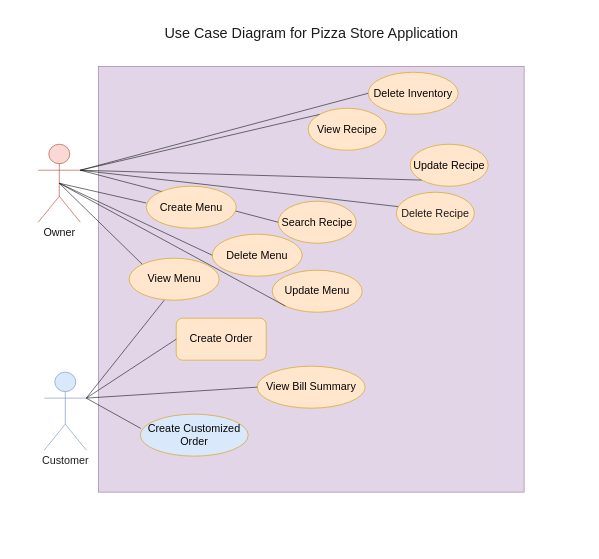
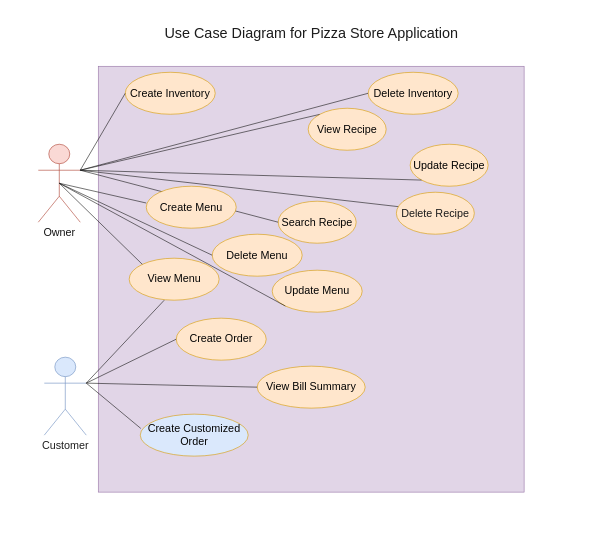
  <mxCell id="0" />
  <mxCell id="1" parent="0" />
  <mxCell id="2" value="" style="whiteSpace=wrap;html=1;aspect=fixed;fillColor=#e1d5e7;strokeColor=#9673a6;" parent="1" vertex="1"><mxGeometry x="130" y="110" width="710" height="710" as="geometry" /></mxCell>
- <mxCell id="3" value="&lt;font color=&quot;#1f1f1f&quot; style=&quot;font-size: 18px;&quot;&gt;Customer&lt;/font&gt;" style="shape=umlActor;verticalLabelPosition=bottom;verticalAlign=top;html=1;outlineConnect=0;fillColor=#dae8fc;strokeColor=#6c8ebf;" parent="1" vertex="1"><mxGeometry x="40" y="620" width="70" height="130" as="geometry" /></mxCell>
+ <mxCell id="3" value="&lt;font color=&quot;#1f1f1f&quot; style=&quot;font-size: 18px;&quot;&gt;Customer&lt;/font&gt;" style="shape=umlActor;verticalLabelPosition=bottom;verticalAlign=top;html=1;outlineConnect=0;fillColor=#dae8fc;strokeColor=#6c8ebf;" parent="1" vertex="1"><mxGeometry x="40" y="595" width="70" height="130" as="geometry" /></mxCell>
  <mxCell id="4" value="&lt;font color=&quot;#141414&quot; style=&quot;font-size: 18px;&quot;&gt;Owner&lt;/font&gt;" style="shape=umlActor;verticalLabelPosition=bottom;verticalAlign=top;html=1;outlineConnect=0;fillColor=#fad9d5;strokeColor=#ae4132;" parent="1" vertex="1"><mxGeometry x="30" y="240" width="70" height="130" as="geometry" /></mxCell>
  <mxCell id="5" value="&lt;font color=&quot;#050505&quot;&gt;View Recipe&lt;/font&gt;" style="ellipse;whiteSpace=wrap;html=1;fontSize=18;fillColor=#ffe6cc;strokeColor=#d79b00;" parent="1" vertex="1"><mxGeometry x="480" y="180" width="130" height="70" as="geometry" /></mxCell>
  <mxCell id="6" value="&lt;font color=&quot;#000000&quot;&gt;Update Recipe&lt;/font&gt;" style="ellipse;whiteSpace=wrap;html=1;fontSize=18;fillColor=#ffe6cc;strokeColor=#d79b00;" parent="1" vertex="1"><mxGeometry x="650" y="240" width="130" height="70" as="geometry" /></mxCell>
  <mxCell id="7" value="&lt;font color=&quot;#050505&quot;&gt;Search Recipe&lt;/font&gt;" style="ellipse;whiteSpace=wrap;html=1;fontSize=18;fillColor=#ffe6cc;strokeColor=#d79b00;" parent="1" vertex="1"><mxGeometry x="430" y="335" width="130" height="70" as="geometry" /></mxCell>
  <mxCell id="8" value="&lt;font color=&quot;#1c1c1c&quot;&gt;Delete Recipe&lt;/font&gt;" style="ellipse;whiteSpace=wrap;html=1;fontSize=18;fillColor=#ffe6cc;strokeColor=#d79b00;" parent="1" vertex="1"><mxGeometry x="627" y="320" width="130" height="70" as="geometry" /></mxCell>
  <mxCell id="9" value="" style="endArrow=none;html=1;fontSize=18;fontColor=#1C1C1C;entryX=1;entryY=0.333;entryDx=0;entryDy=0;entryPerimeter=0;exitX=0;exitY=0;exitDx=0;exitDy=0;strokeColor=#171717;" parent="1" source="5" target="4" edge="1"><mxGeometry width="50" height="50" relative="1" as="geometry"><mxPoint x="410" y="480" as="sourcePoint" /><mxPoint x="460" y="430" as="targetPoint" /></mxGeometry></mxCell>
  <mxCell id="10" value="&lt;font style=&quot;font-size: 24px;&quot;&gt;Use Case Diagram for Pizza Store Application&lt;/font&gt;" style="text;html=1;strokeColor=none;fillColor=none;align=center;verticalAlign=middle;whiteSpace=wrap;rounded=0;labelBackgroundColor=none;fontSize=18;fontColor=#1C1C1C;" parent="1" vertex="1"><mxGeometry x="181.5" y="20" width="607" height="70" as="geometry" /></mxCell>
  <mxCell id="11" value="&lt;font color=&quot;#ffffff&quot; style=&quot;font-size: 24px;&quot;&gt;Use Case Diagram for Pizza Store Application&lt;/font&gt;" style="text;html=1;strokeColor=none;fillColor=none;align=center;verticalAlign=middle;whiteSpace=wrap;rounded=0;labelBackgroundColor=none;fontSize=18;fontColor=#1C1C1C;" parent="1" vertex="1"><mxGeometry x="150" y="840" width="607" height="70" as="geometry" /></mxCell>
  <mxCell id="12" value="&lt;font color=&quot;#ffffff&quot; style=&quot;font-size: 24px;&quot;&gt;Use Case Diagram for Pizza Store Application&lt;/font&gt;" style="text;html=1;strokeColor=none;fillColor=none;align=center;verticalAlign=middle;whiteSpace=wrap;rounded=0;labelBackgroundColor=none;fontSize=18;fontColor=#1C1C1C;" parent="1" vertex="1"><mxGeometry x="900" y="190" width="10" height="430" as="geometry" /></mxCell>
  <mxCell id="13" value="" style="endArrow=none;html=1;fontSize=18;fontColor=#1C1C1C;entryX=1;entryY=0.333;entryDx=0;entryDy=0;entryPerimeter=0;exitX=0.023;exitY=0.343;exitDx=0;exitDy=0;strokeColor=#171717;exitPerimeter=0;" parent="1" source="8" target="4" edge="1"><mxGeometry width="50" height="50" relative="1" as="geometry"><mxPoint x="310" y="285" as="sourcePoint" /><mxPoint x="130" y="203.333" as="targetPoint" /></mxGeometry></mxCell>
  <mxCell id="14" value="" style="endArrow=none;html=1;fontSize=18;fontColor=#1C1C1C;entryX=1;entryY=0.333;entryDx=0;entryDy=0;entryPerimeter=0;exitX=0;exitY=1;exitDx=0;exitDy=0;strokeColor=#171717;" parent="1" source="6" target="4" edge="1"><mxGeometry width="50" height="50" relative="1" as="geometry"><mxPoint x="320" y="295" as="sourcePoint" /><mxPoint x="140" y="213.333" as="targetPoint" /></mxGeometry></mxCell>
  <mxCell id="15" value="" style="endArrow=none;html=1;fontSize=18;fontColor=#1C1C1C;entryX=1;entryY=0.333;entryDx=0;entryDy=0;entryPerimeter=0;exitX=0;exitY=0.5;exitDx=0;exitDy=0;strokeColor=#171717;" parent="1" source="7" target="4" edge="1"><mxGeometry width="50" height="50" relative="1" as="geometry"><mxPoint x="330" y="305" as="sourcePoint" /><mxPoint x="150" y="223.333" as="targetPoint" /></mxGeometry></mxCell>
+ <mxCell id="16" value="&lt;font color=&quot;#050505&quot;&gt;Create Inventory&lt;/font&gt;" style="ellipse;whiteSpace=wrap;html=1;fontSize=18;fillColor=#ffe6cc;strokeColor=#d79b00;" parent="1" vertex="1"><mxGeometry x="175" y="120" width="150" height="70" as="geometry" /></mxCell>
  <mxCell id="17" value="&lt;font color=&quot;#050505&quot;&gt;Delete Inventory&lt;/font&gt;" style="ellipse;whiteSpace=wrap;html=1;fontSize=18;fillColor=#ffe6cc;strokeColor=#d79b00;" parent="1" vertex="1"><mxGeometry x="580" y="120" width="150" height="70" as="geometry" /></mxCell>
+ <mxCell id="18" value="" style="endArrow=none;html=1;fontSize=18;fontColor=#1C1C1C;entryX=1;entryY=0.333;entryDx=0;entryDy=0;entryPerimeter=0;exitX=0;exitY=0.5;exitDx=0;exitDy=0;strokeColor=#171717;" parent="1" source="16" target="4" edge="1"><mxGeometry width="50" height="50" relative="1" as="geometry"><mxPoint x="320" y="345" as="sourcePoint" /><mxPoint x="110" y="293.333" as="targetPoint" /></mxGeometry></mxCell>
  <mxCell id="19" value="" style="endArrow=none;html=1;fontSize=18;fontColor=#1C1C1C;entryX=1;entryY=0.333;entryDx=0;entryDy=0;entryPerimeter=0;exitX=0;exitY=0.5;exitDx=0;exitDy=0;strokeColor=#171717;" parent="1" source="17" target="4" edge="1"><mxGeometry width="50" height="50" relative="1" as="geometry"><mxPoint x="340" y="455" as="sourcePoint" /><mxPoint x="75" y="315" as="targetPoint" /></mxGeometry></mxCell>
  <mxCell id="20" value="&lt;font color=&quot;#050505&quot;&gt;Create Menu&lt;/font&gt;" style="ellipse;whiteSpace=wrap;html=1;fontSize=18;fillColor=#ffe6cc;strokeColor=#d79b00;" parent="1" vertex="1"><mxGeometry x="210" y="310" width="150" height="70" as="geometry" /></mxCell>
  <mxCell id="21" value="&lt;font color=&quot;#050505&quot;&gt;Update Menu&lt;/font&gt;" style="ellipse;whiteSpace=wrap;html=1;fontSize=18;fillColor=#ffe6cc;strokeColor=#d79b00;" parent="1" vertex="1"><mxGeometry x="420" y="450" width="150" height="70" as="geometry" /></mxCell>
  <mxCell id="22" value="&lt;font color=&quot;#050505&quot;&gt;Delete Menu&lt;/font&gt;" style="ellipse;whiteSpace=wrap;html=1;fontSize=18;fillColor=#ffe6cc;strokeColor=#d79b00;" parent="1" vertex="1"><mxGeometry x="320" y="390" width="150" height="70" as="geometry" /></mxCell>
  <mxCell id="23" value="" style="endArrow=none;html=1;fontSize=18;fontColor=#1C1C1C;entryX=0.5;entryY=0.5;entryDx=0;entryDy=0;entryPerimeter=0;exitX=0;exitY=0.4;exitDx=0;exitDy=0;strokeColor=#171717;exitPerimeter=0;" parent="1" source="20" target="4" edge="1"><mxGeometry width="50" height="50" relative="1" as="geometry"><mxPoint x="440" y="380" as="sourcePoint" /><mxPoint x="110" y="293.333" as="targetPoint" /></mxGeometry></mxCell>
  <mxCell id="24" value="" style="endArrow=none;html=1;fontSize=18;fontColor=#1C1C1C;entryX=0.5;entryY=0.5;entryDx=0;entryDy=0;entryPerimeter=0;exitX=0;exitY=0.5;exitDx=0;exitDy=0;strokeColor=#171717;" parent="1" source="22" target="4" edge="1"><mxGeometry width="50" height="50" relative="1" as="geometry"><mxPoint x="260" y="398" as="sourcePoint" /><mxPoint x="75" y="315" as="targetPoint" /></mxGeometry></mxCell>
  <mxCell id="25" value="" style="endArrow=none;html=1;fontSize=18;fontColor=#1C1C1C;entryX=0.5;entryY=0.5;entryDx=0;entryDy=0;entryPerimeter=0;exitX=0;exitY=1;exitDx=0;exitDy=0;strokeColor=#171717;" parent="1" source="21" target="4" edge="1"><mxGeometry width="50" height="50" relative="1" as="geometry"><mxPoint x="230" y="505" as="sourcePoint" /><mxPoint x="75" y="315" as="targetPoint" /></mxGeometry></mxCell>
  <mxCell id="26" value="&lt;font color=&quot;#050505&quot;&gt;View Menu&lt;/font&gt;" style="ellipse;whiteSpace=wrap;html=1;fontSize=18;fillColor=#ffe6cc;strokeColor=#d79b00;" vertex="1" parent="1"><mxGeometry x="181.5" y="430" width="150" height="70" as="geometry" /></mxCell>
  <mxCell id="27" value="" style="endArrow=none;html=1;fontSize=18;fontColor=#1C1C1C;entryX=0.5;entryY=0.5;entryDx=0;entryDy=0;entryPerimeter=0;exitX=0;exitY=0;exitDx=0;exitDy=0;strokeColor=#171717;" edge="1" parent="1" source="26" target="4"><mxGeometry width="50" height="50" relative="1" as="geometry"><mxPoint x="451.967" y="519.749" as="sourcePoint" /><mxPoint x="75" y="315" as="targetPoint" /></mxGeometry></mxCell>
  <mxCell id="28" value="" style="endArrow=none;html=1;fontSize=18;fontColor=#1C1C1C;entryX=1;entryY=0.333;entryDx=0;entryDy=0;entryPerimeter=0;exitX=0.39;exitY=1;exitDx=0;exitDy=0;strokeColor=#171717;exitPerimeter=0;" edge="1" parent="1" source="26" target="3"><mxGeometry width="50" height="50" relative="1" as="geometry"><mxPoint x="461.967" y="529.749" as="sourcePoint" /><mxPoint x="85" y="325" as="targetPoint" /></mxGeometry></mxCell>
- <mxCell id="29" value="&lt;font color=&quot;#050505&quot;&gt;Create Order&lt;/font&gt;" style="whiteSpace=wrap;html=1;fontSize=18;fillColor=#ffe6cc;strokeColor=#d79b00;rounded=1;" vertex="1" parent="1"><mxGeometry x="260" y="530" width="150" height="70" as="geometry" /></mxCell>
+ <mxCell id="29" value="&lt;font color=&quot;#050505&quot;&gt;Create Order&lt;/font&gt;" style="ellipse;whiteSpace=wrap;html=1;fontSize=18;fillColor=#ffe6cc;strokeColor=#d79b00;" vertex="1" parent="1"><mxGeometry x="260" y="530" width="150" height="70" as="geometry" /></mxCell>
  <mxCell id="30" value="&lt;font color=&quot;#050505&quot;&gt;Create Customized Order&lt;/font&gt;" style="ellipse;whiteSpace=wrap;html=1;fontSize=18;fillColor=#dae8fc;strokeColor=#d79b00;" vertex="1" parent="1"><mxGeometry x="200" y="690" width="180" height="70" as="geometry" /></mxCell>
  <mxCell id="31" value="&lt;font color=&quot;#050505&quot;&gt;View Bill Summary&lt;/font&gt;" style="ellipse;whiteSpace=wrap;html=1;fontSize=18;fillColor=#ffe6cc;strokeColor=#d79b00;" vertex="1" parent="1"><mxGeometry x="395" y="610" width="180" height="70" as="geometry" /></mxCell>
  <mxCell id="32" value="" style="endArrow=none;html=1;fontSize=18;fontColor=#1C1C1C;entryX=1;entryY=0.333;entryDx=0;entryDy=0;entryPerimeter=0;exitX=0;exitY=0.5;exitDx=0;exitDy=0;strokeColor=#171717;" edge="1" parent="1" source="29" target="3"><mxGeometry width="50" height="50" relative="1" as="geometry"><mxPoint x="250" y="510" as="sourcePoint" /><mxPoint x="120" y="673.333" as="targetPoint" /></mxGeometry></mxCell>
  <mxCell id="33" value="" style="endArrow=none;html=1;fontSize=18;fontColor=#1C1C1C;entryX=1;entryY=0.333;entryDx=0;entryDy=0;entryPerimeter=0;exitX=0;exitY=0.5;exitDx=0;exitDy=0;strokeColor=#171717;" edge="1" parent="1" source="31" target="3"><mxGeometry width="50" height="50" relative="1" as="geometry"><mxPoint x="260" y="520" as="sourcePoint" /><mxPoint x="130" y="683.333" as="targetPoint" /></mxGeometry></mxCell>
  <mxCell id="34" value="" style="endArrow=none;html=1;fontSize=18;fontColor=#1C1C1C;entryX=1;entryY=0.333;entryDx=0;entryDy=0;entryPerimeter=0;exitX=0.005;exitY=0.34;exitDx=0;exitDy=0;strokeColor=#171717;exitPerimeter=0;" edge="1" parent="1" source="30" target="3"><mxGeometry width="50" height="50" relative="1" as="geometry"><mxPoint x="270" y="530" as="sourcePoint" /><mxPoint x="140" y="693.333" as="targetPoint" /></mxGeometry></mxCell>
  <mxCell id="35" value="&lt;font color=&quot;#ffffff&quot; style=&quot;font-size: 24px;&quot;&gt;Use Case Diagram for Pizza Store Application&lt;/font&gt;" style="text;html=1;strokeColor=none;fillColor=none;align=center;verticalAlign=middle;whiteSpace=wrap;rounded=0;labelBackgroundColor=none;fontSize=18;fontColor=#1C1C1C;" vertex="1" parent="1"><mxGeometry x="20" y="280" width="10" height="430" as="geometry" /></mxCell>
